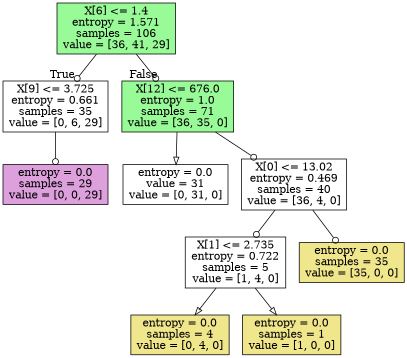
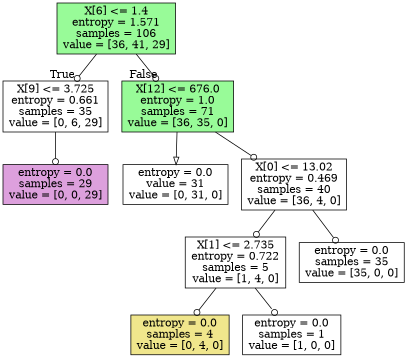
  digraph {
    node [fillcolor=white shape=box style=filled]
    edge [arrowhead=odot]
    n1 [fillcolor=palegreen label="X[6] <= 1.4\nentropy = 1.571\nsamples = 106\nvalue = [36, 41, 29]"]
    n2 [label="X[9] <= 3.725\nentropy = 0.661\nsamples = 35\nvalue = [0, 6, 29]"]
    n3 [fillcolor=palegreen label="X[12] <= 676.0\nentropy = 1.0\nsamples = 71\nvalue = [36, 35, 0]"]
    n4 [fillcolor=plum label="entropy = 0.0\nsamples = 29\nvalue = [0, 0, 29]"]
    n5 [label="entropy = 0.0\nvalue = 31\nvalue = [0, 31, 0]"]
    n6 [label="X[0] <= 13.02\nentropy = 0.469\nsamples = 40\nvalue = [36, 4, 0]"]
    n7 [label="X[1] <= 2.735\nentropy = 0.722\nsamples = 5\nvalue = [1, 4, 0]"]
-   n8 [fillcolor=khaki label="entropy = 0.0\nsamples = 35\nvalue = [35, 0, 0]"]
+   n8 [label="entropy = 0.0\nsamples = 35\nvalue = [35, 0, 0]"]
    n9 [fillcolor=khaki label="entropy = 0.0\nsamples = 4\nvalue = [0, 4, 0]"]
-   n10 [fillcolor=khaki label="entropy = 0.0\nsamples = 1\nvalue = [1, 0, 0]"]
+   n10 [label="entropy = 0.0\nsamples = 1\nvalue = [1, 0, 0]"]
    n1 -> n2 [headlabel=True labelangle=45 labeldistance=2.5]
    n1 -> n3 [headlabel=False labelangle=-45 labeldistance=2.5]
    n2 -> n4
    n3 -> n5 [arrowhead=onormal]
    n3 -> n6
    n6 -> n7
    n6 -> n8
-   n7 -> n9 [arrowhead=onormal]
-   n7 -> n10 [arrowhead=onormal]
+   n7 -> n9
+   n7 -> n10
  }
